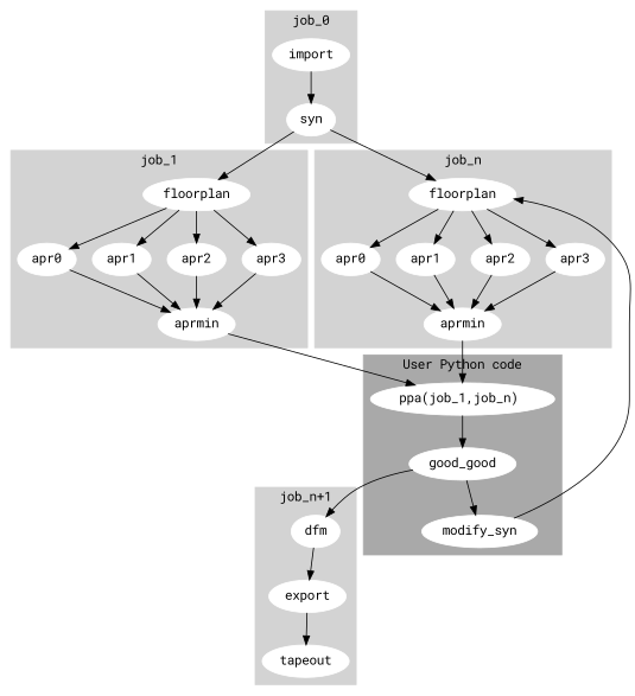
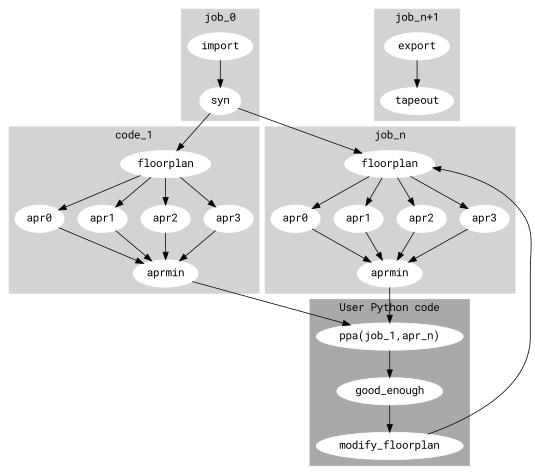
  digraph {
    fontname="Roboto Mono"
    node [color=white fontname="Roboto Mono" style=filled]
    edge [fontname="Roboto Mono"]
    import
    syn
    n3 [label=floorplan]
    n4 [label=apr0]
    n5 [label=apr1]
    n6 [label=apr2]
    n7 [label=apr3]
    n8 [label=aprmin]
    n9 [label=floorplan]
    n10 [label=apr0]
    n11 [label=apr1]
    n12 [label=apr2]
    n13 [label=apr3]
    n14 [label=aprmin]
-   n15 [label="ppa(job_1,job_n) "]
-   good_enough [label=good_good]
-   modify_floorplan [label=modify_syn]
-   dfm
+   n15 [label="ppa(job_1,apr_n)"]
+   good_enough
+   modify_floorplan
    export
    tapeout
    subgraph cluster_1 {
      color=lightgrey
      label=job_0
      style=filled
      import
      syn
    }
    subgraph cluster_2 {
      color=lightgrey
-     label=job_1
+     label=code_1
      style=filled
      n3
      n4
      n5
      n6
      n7
      n8
    }
    subgraph cluster_3 {
      color=lightgrey
      label=job_n
      style=filled
      n9
      n10
      n11
      n12
      n13
      n14
    }
    subgraph cluster_4 {
      color=darkgrey
      label="User Python code"
      style=filled
      good_enough
      modify_floorplan
      subgraph sub_5 {
        color=darkgrey
        label="User Python code"
        style=filled
        n15
      }
    }
    subgraph cluster_6 {
      color=lightgrey
      label="job_n+1"
      style=filled
-     dfm
      export
      tapeout
    }
    import -> syn
    syn -> n3
    syn -> n9
    n3 -> n4
    n3 -> n5
    n3 -> n6
    n3 -> n7
    n4 -> n8
    n5 -> n8
    n6 -> n8
    n7 -> n8
    n8 -> n15
    n9 -> n10
    n9 -> n11
    n9 -> n12
    n9 -> n13
    n10 -> n14
    n11 -> n14
    n12 -> n14
    n13 -> n14
    n14 -> n15
    n15 -> good_enough
    good_enough -> modify_floorplan
-   good_enough -> dfm
    modify_floorplan -> n9
-   dfm -> export
    export -> tapeout
  }
